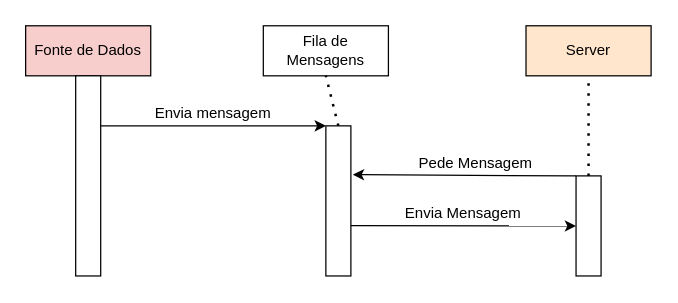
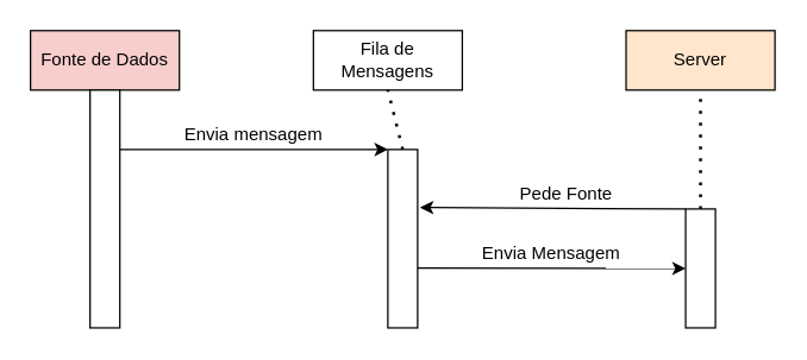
  <mxCell id="0" />
  <mxCell id="1" parent="0" />
  <mxCell id="2" value="Fonte de Dados" style="rounded=0;whiteSpace=wrap;html=1;fillColor=#f8cecc;" vertex="1" parent="1"><mxGeometry x="20" y="20" width="100" height="40" as="geometry" /></mxCell>
  <mxCell id="3" value="Fila de Mensagens" style="rounded=0;whiteSpace=wrap;html=1;" vertex="1" parent="1"><mxGeometry x="210" y="20" width="100" height="40" as="geometry" /></mxCell>
  <mxCell id="4" value="" style="rounded=0;whiteSpace=wrap;html=1;" vertex="1" parent="1"><mxGeometry x="60" y="60" width="20" height="160" as="geometry" /></mxCell>
  <mxCell id="5" value="" style="endArrow=none;dashed=1;html=1;dashPattern=1 3;strokeWidth=2;entryX=0.5;entryY=1;entryDx=0;entryDy=0;" edge="1" parent="1" target="3"><mxGeometry width="50" height="50" relative="1" as="geometry"><mxPoint x="270" y="100" as="sourcePoint" /><mxPoint x="350" y="90" as="targetPoint" /></mxGeometry></mxCell>
  <mxCell id="6" value="" style="endArrow=classic;html=1;exitX=1;exitY=0.25;exitDx=0;exitDy=0;" edge="1" parent="1" source="4"><mxGeometry width="50" height="50" relative="1" as="geometry"><mxPoint x="290" y="250" as="sourcePoint" /><mxPoint x="260" y="100" as="targetPoint" /></mxGeometry></mxCell>
  <mxCell id="7" value="Envia mensagem" style="text;html=1;strokeColor=none;fillColor=none;align=center;verticalAlign=middle;whiteSpace=wrap;rounded=0;" vertex="1" parent="1"><mxGeometry x="120" y="80" width="100" height="20" as="geometry" /></mxCell>
  <mxCell id="8" value="" style="rounded=0;whiteSpace=wrap;html=1;" vertex="1" parent="1"><mxGeometry x="260" y="100" width="20" height="120" as="geometry" /></mxCell>
  <mxCell id="9" value="" style="endArrow=classic;html=1;exitX=1;exitY=0.665;exitDx=0;exitDy=0;entryX=0;entryY=0.5;entryDx=0;entryDy=0;exitPerimeter=0;" edge="1" parent="1" source="8" target="13"><mxGeometry width="50" height="50" relative="1" as="geometry"><mxPoint x="448" y="160" as="sourcePoint" /><mxPoint x="270" y="160" as="targetPoint" /></mxGeometry></mxCell>
- <mxCell id="10" value="Pede Mensagem" style="text;html=1;strokeColor=none;fillColor=none;align=center;verticalAlign=middle;whiteSpace=wrap;rounded=0;" vertex="1" parent="1"><mxGeometry x="330" y="120" width="100" height="20" as="geometry" /></mxCell>
+ <mxCell id="10" value="Pede Fonte" style="text;html=1;strokeColor=none;fillColor=none;align=center;verticalAlign=middle;whiteSpace=wrap;rounded=0;" vertex="1" parent="1"><mxGeometry x="330" y="120" width="100" height="20" as="geometry" /></mxCell>
  <mxCell id="11" value="Server" style="rounded=0;whiteSpace=wrap;html=1;fillColor=#ffe6cc;" vertex="1" parent="1"><mxGeometry x="420" y="20" width="100" height="40" as="geometry" /></mxCell>
  <mxCell id="12" value="" style="endArrow=none;dashed=1;html=1;dashPattern=1 3;strokeWidth=2;entryX=0.5;entryY=1;entryDx=0;entryDy=0;" edge="1" parent="1" target="11"><mxGeometry width="50" height="50" relative="1" as="geometry"><mxPoint x="470" y="140" as="sourcePoint" /><mxPoint x="500" y="90" as="targetPoint" /></mxGeometry></mxCell>
  <mxCell id="13" value="" style="rounded=0;whiteSpace=wrap;html=1;" vertex="1" parent="1"><mxGeometry x="460" y="140" width="20" height="80" as="geometry" /></mxCell>
  <mxCell id="14" value="" style="endArrow=classic;html=1;exitX=0;exitY=0;exitDx=0;exitDy=0;entryX=1.08;entryY=0.325;entryDx=0;entryDy=0;entryPerimeter=0;" edge="1" parent="1" source="13" target="8"><mxGeometry width="50" height="50" relative="1" as="geometry"><mxPoint x="330" y="270" as="sourcePoint" /><mxPoint x="380" y="220" as="targetPoint" /></mxGeometry></mxCell>
  <mxCell id="15" value="Envia Mensagem" style="text;html=1;strokeColor=none;fillColor=none;align=center;verticalAlign=middle;whiteSpace=wrap;rounded=0;" vertex="1" parent="1"><mxGeometry x="310" y="160" width="120" height="20" as="geometry" /></mxCell>
